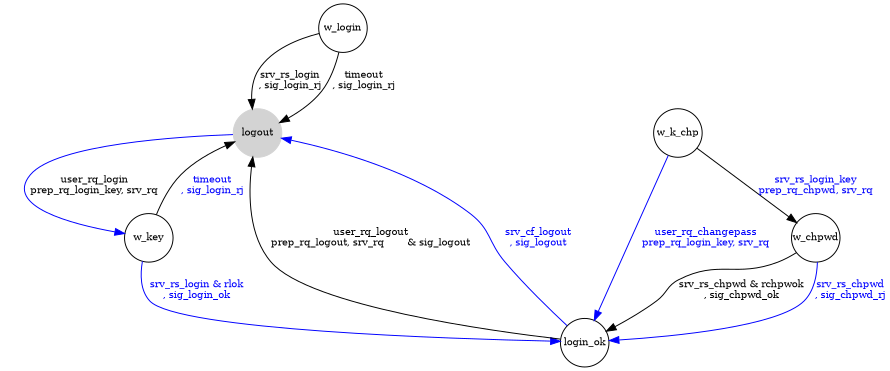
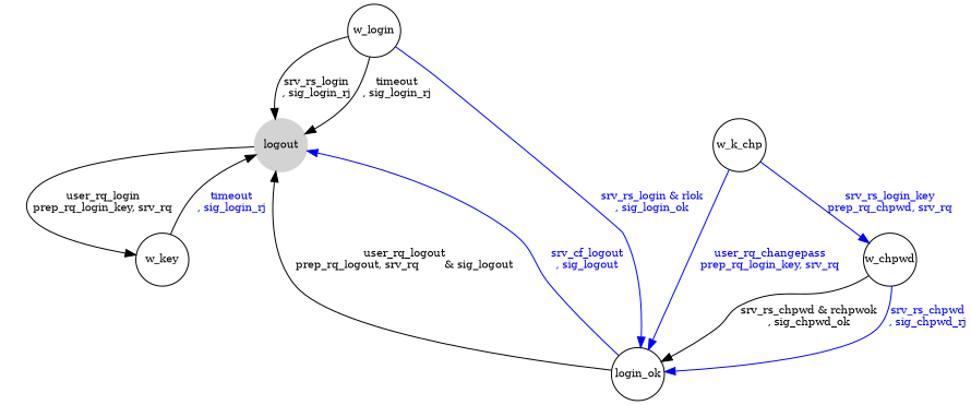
  digraph {
    node [fixedsize=true fontsize=10 shape=circle]
    edge [color=black fixedsize=true fontcolor=blue fontsize=10]
    logout [color=lightgrey style=filled width=0.7]
    w_key [width=0.7]
    w_login [width=0.7]
    login_ok [width=0.7]
    w_k_chp [width=0.7]
    w_chpwd [width=0.7]
-   logout -> w_key [color=blue fontcolor=black label="user_rq_login\nprep_rq_login_key, srv_rq"]
+   logout -> w_key [fontcolor=black label="user_rq_login\nprep_rq_login_key, srv_rq"]
    w_key -> logout [label="timeout\n, sig_login_rj"]
    w_login -> logout [fontcolor=black label="srv_rs_login\n, sig_login_rj"]
    w_login -> logout [fontcolor=black label="timeout\n, sig_login_rj"]
-   w_key -> login_ok [color=blue label="srv_rs_login & rlok\n, sig_login_ok"]
+   w_login -> login_ok [color=blue label="srv_rs_login & rlok\n, sig_login_ok"]
    login_ok -> logout [fontcolor=black label="user_rq_logout\nprep_rq_logout, srv_rq        & sig_logout"]
    login_ok -> logout [color=blue label="srv_cf_logout\n, sig_logout"]
    w_k_chp -> login_ok [color=blue label="user_rq_changepass\nprep_rq_login_key, srv_rq"]
-   w_k_chp -> w_chpwd [label="srv_rs_login_key\nprep_rq_chpwd, srv_rq"]
+   w_k_chp -> w_chpwd [color=blue label="srv_rs_login_key\nprep_rq_chpwd, srv_rq"]
    w_chpwd -> login_ok [fontcolor=black label="srv_rs_chpwd & rchpwok\n, sig_chpwd_ok"]
    w_chpwd -> login_ok [color=blue label="srv_rs_chpwd\n, sig_chpwd_rj"]
  }
